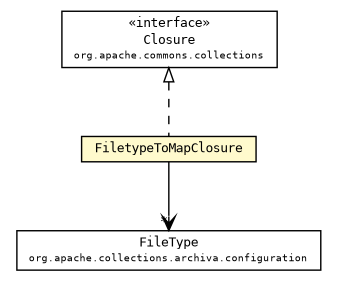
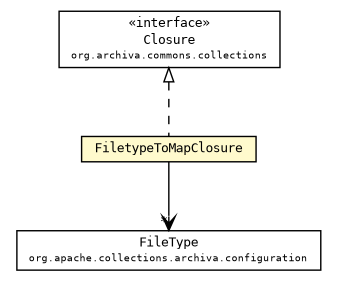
  digraph {
    fontname="DejaVu Sans Mono"
    node [fontcolor=black fontname="DejaVu Sans Mono" fontsize=9.0 shape=plaintext]
    edge [fontname="DejaVu Sans Mono" headport=p labelfontname=Helvetica labelfontsize=10 tailport=p]
    n1 [label=<<table border="0" cellborder="1" cellspacing="0" cellpadding="2" port="p" bgcolor="lemonChiffon" href="./FiletypeToMapClosure.html"> 		<tr><td><table border="0" cellspacing="0" cellpadding="1"> 			<tr><td> FiletypeToMapClosure </td></tr> 		</table></td></tr> 		</table>>]
    n2 [label=<<table border="0" cellborder="1" cellspacing="0" cellpadding="2" port="p" href="http://java.sun.com/j2se/1.4.2/docs/api/org/apache/maven/archiva/configuration/FileType.html"> 		<tr><td><table border="0" cellspacing="0" cellpadding="1"> 			<tr><td> FileType </td></tr> 			<tr><td><font point-size="7.0"> org.apache.collections.archiva.configuration </font></td></tr> 		</table></td></tr> 		</table>>]
-   n3 [label=<<table border="0" cellborder="1" cellspacing="0" cellpadding="2" port="p" href="http://java.sun.com/j2se/1.4.2/docs/api/org/apache/commons/collections/Closure.html"> 		<tr><td><table border="0" cellspacing="0" cellpadding="1"> 			<tr><td> &laquo;interface&raquo; </td></tr> 			<tr><td> Closure </td></tr> 			<tr><td><font point-size="7.0"> org.apache.commons.collections </font></td></tr> 		</table></td></tr> 		</table>>]
+   n3 [label=<<table border="0" cellborder="1" cellspacing="0" cellpadding="2" port="p" href="http://java.sun.com/j2se/1.4.2/docs/api/org/apache/commons/collections/Closure.html"> 		<tr><td><table border="0" cellspacing="0" cellpadding="1"> 			<tr><td> &laquo;interface&raquo; </td></tr> 			<tr><td> Closure </td></tr> 			<tr><td><font point-size="7.0"> org.archiva.commons.collections </font></td></tr> 		</table></td></tr> 		</table>>]
    n1 -> n2 [arrowhead=open color=black fontcolor=black fontsize=10.0 headlabel="*"]
    n3 -> n1 [arrowtail=empty dir=back fontsize=10 style=dashed]
  }
